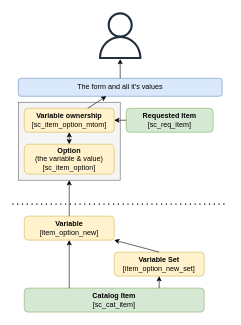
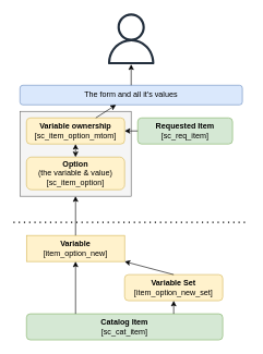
  <mxCell id="0" />
  <mxCell id="1" parent="0" />
  <mxCell id="2" value="" style="rounded=0;whiteSpace=wrap;html=1;fillColor=#f5f5f5;strokeColor=#666666;fontColor=#333333;" vertex="1" parent="1"><mxGeometry x="30" y="170" width="170" height="130" as="geometry" /></mxCell>
  <mxCell id="3" value="" style="sketch=0;outlineConnect=0;fontColor=#232F3E;gradientColor=none;fillColor=#232F3D;strokeColor=none;dashed=0;verticalLabelPosition=bottom;verticalAlign=top;align=center;html=1;fontSize=12;fontStyle=0;aspect=fixed;pointerEvents=1;shape=mxgraph.aws4.user;" vertex="1" parent="1"><mxGeometry x="161" y="20" width="78" height="78" as="geometry" /></mxCell>
  <mxCell id="4" value="The form and all it's values" style="whiteSpace=wrap;html=1;fillColor=#dae8fc;strokeColor=#6c8ebf;rounded=1;" vertex="1" parent="1"><mxGeometry x="30" y="130" width="340" height="30" as="geometry" /></mxCell>
  <mxCell id="5" value="&lt;b&gt;Variable ownership&lt;/b&gt;&lt;br&gt;[sc_item_option_mtom]" style="rounded=1;whiteSpace=wrap;html=1;fillColor=#fff2cc;strokeColor=#d6b656;" vertex="1" parent="1"><mxGeometry x="40" y="180" width="150" height="40" as="geometry" /></mxCell>
  <mxCell id="6" value="&lt;b&gt;Option &lt;/b&gt;&lt;br&gt;(the variable &amp;amp; value)&lt;br&gt;[sc_item_option]" style="rounded=1;whiteSpace=wrap;html=1;fillColor=#fff2cc;strokeColor=#d6b656;" vertex="1" parent="1"><mxGeometry x="40" y="240" width="150" height="50" as="geometry" /></mxCell>
  <mxCell id="7" value="&lt;b&gt;Requested Item&lt;/b&gt;&lt;br&gt;[sc_req_item]" style="rounded=1;whiteSpace=wrap;html=1;fillColor=#d5e8d4;strokeColor=#82b366;" vertex="1" parent="1"><mxGeometry x="210" y="180" width="145" height="40" as="geometry" /></mxCell>
  <mxCell id="8" value="" style="endArrow=classic;html=1;rounded=0;" edge="1" parent="1" source="7" target="5"><mxGeometry width="50" height="50" relative="1" as="geometry"><mxPoint x="290" y="290" as="sourcePoint" /><mxPoint x="340" y="240" as="targetPoint" /></mxGeometry></mxCell>
  <mxCell id="9" value="" style="endArrow=classic;html=1;rounded=0;" edge="1" parent="1" source="5" target="4"><mxGeometry width="50" height="50" relative="1" as="geometry"><mxPoint x="272.136" y="190" as="sourcePoint" /><mxPoint x="241.773" y="170" as="targetPoint" /></mxGeometry></mxCell>
  <mxCell id="10" value="" style="endArrow=classic;html=1;rounded=0;startArrow=classic;startFill=1;" edge="1" parent="1" source="5" target="6"><mxGeometry width="50" height="50" relative="1" as="geometry"><mxPoint x="-40" y="190" as="sourcePoint" /><mxPoint x="10" y="140" as="targetPoint" /></mxGeometry></mxCell>
  <mxCell id="11" value="" style="endArrow=classic;html=1;rounded=0;exitX=0.5;exitY=0;exitDx=0;exitDy=0;" edge="1" parent="1" source="4" target="3"><mxGeometry width="50" height="50" relative="1" as="geometry"><mxPoint x="170" y="130" as="sourcePoint" /><mxPoint x="220" y="80" as="targetPoint" /></mxGeometry></mxCell>
- <mxCell id="12" value="&lt;b&gt;Variable&lt;/b&gt;&lt;br&gt;[item_option_new]" style="rounded=1;whiteSpace=wrap;html=1;fillColor=#fff2cc;strokeColor=#d6b656;" vertex="1" parent="1"><mxGeometry x="40" y="360" width="150" height="40" as="geometry" /></mxCell>
+ <mxCell id="12" value="&lt;b&gt;Variable&lt;/b&gt;&lt;br&gt;[item_option_new]" style="whiteSpace=wrap;html=1;fillColor=#fff2cc;strokeColor=#d6b656;rounded=0;" vertex="1" parent="1"><mxGeometry x="40" y="360" width="150" height="40" as="geometry" /></mxCell>
  <mxCell id="13" value="&lt;b&gt;Variable Set&lt;/b&gt;&lt;br&gt;[item_option_new_set]" style="rounded=1;whiteSpace=wrap;html=1;fillColor=#fff2cc;strokeColor=#d6b656;" vertex="1" parent="1"><mxGeometry x="190" y="420" width="150" height="40" as="geometry" /></mxCell>
  <mxCell id="14" value="&lt;b&gt;Catalog Item&lt;/b&gt;&lt;br&gt;[sc_cat_item]" style="rounded=1;whiteSpace=wrap;html=1;fillColor=#d5e8d4;strokeColor=#82b366;" vertex="1" parent="1"><mxGeometry x="40" y="480" width="300" height="40" as="geometry" /></mxCell>
  <mxCell id="15" value="" style="endArrow=classic;html=1;rounded=0;entryX=0.5;entryY=1;entryDx=0;entryDy=0;exitX=0.75;exitY=0;exitDx=0;exitDy=0;" edge="1" parent="1" source="14" target="13"><mxGeometry width="50" height="50" relative="1" as="geometry"><mxPoint x="220" y="260" as="sourcePoint" /><mxPoint x="270" y="210" as="targetPoint" /></mxGeometry></mxCell>
  <mxCell id="16" value="" style="endArrow=classic;html=1;rounded=0;entryX=0.5;entryY=1;entryDx=0;entryDy=0;exitX=0.25;exitY=0;exitDx=0;exitDy=0;" edge="1" parent="1" source="14" target="12"><mxGeometry width="50" height="50" relative="1" as="geometry"><mxPoint x="290" y="490" as="sourcePoint" /><mxPoint x="295" y="470" as="targetPoint" /></mxGeometry></mxCell>
  <mxCell id="17" value="" style="endArrow=classic;html=1;rounded=0;entryX=1;entryY=1;entryDx=0;entryDy=0;exitX=0.5;exitY=0;exitDx=0;exitDy=0;" edge="1" parent="1" source="13" target="12"><mxGeometry width="50" height="50" relative="1" as="geometry"><mxPoint x="290" y="490" as="sourcePoint" /><mxPoint x="285" y="400" as="targetPoint" /></mxGeometry></mxCell>
  <mxCell id="18" value="" style="endArrow=classic;html=1;rounded=0;exitX=0.5;exitY=0;exitDx=0;exitDy=0;" edge="1" parent="1" source="12" target="2"><mxGeometry width="50" height="50" relative="1" as="geometry"><mxPoint x="295" y="370" as="sourcePoint" /><mxPoint x="210" y="307.5" as="targetPoint" /></mxGeometry></mxCell>
  <mxCell id="19" value="" style="endArrow=none;dashed=1;html=1;dashPattern=1 3;strokeWidth=2;rounded=0;" edge="1" parent="1"><mxGeometry width="50" height="50" relative="1" as="geometry"><mxPoint x="20" y="340" as="sourcePoint" /><mxPoint x="380" y="340" as="targetPoint" /></mxGeometry></mxCell>
